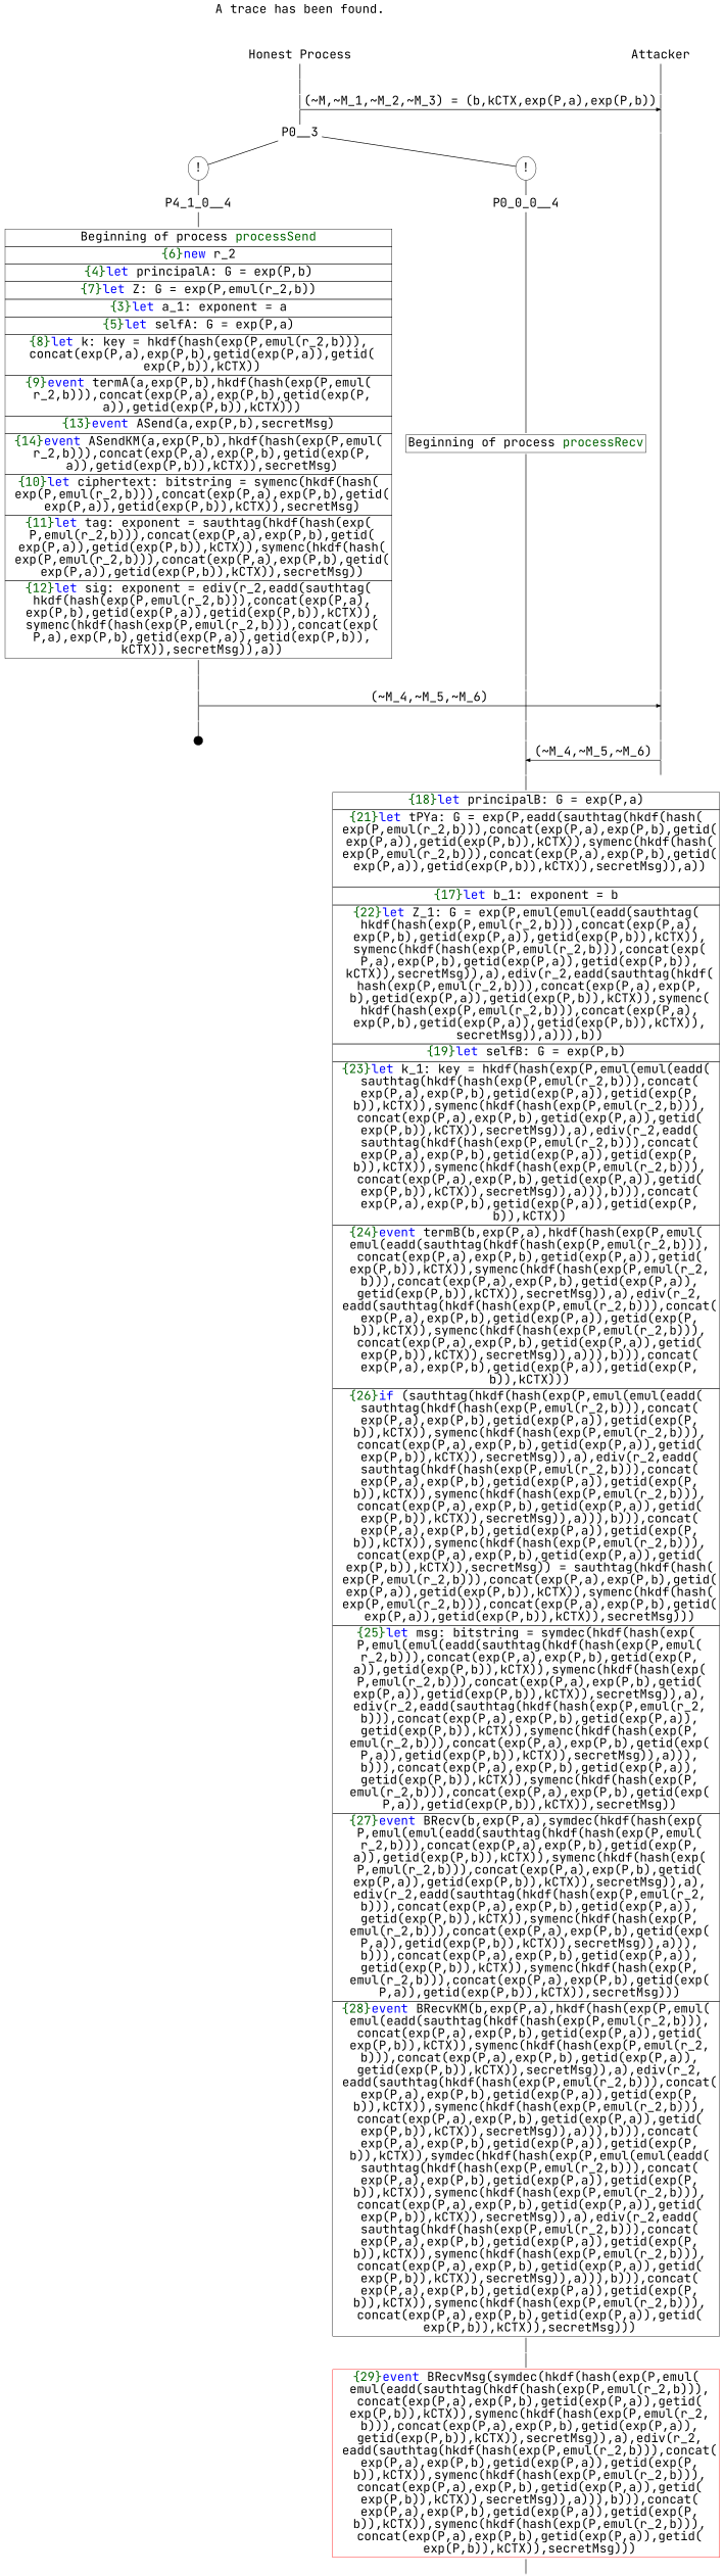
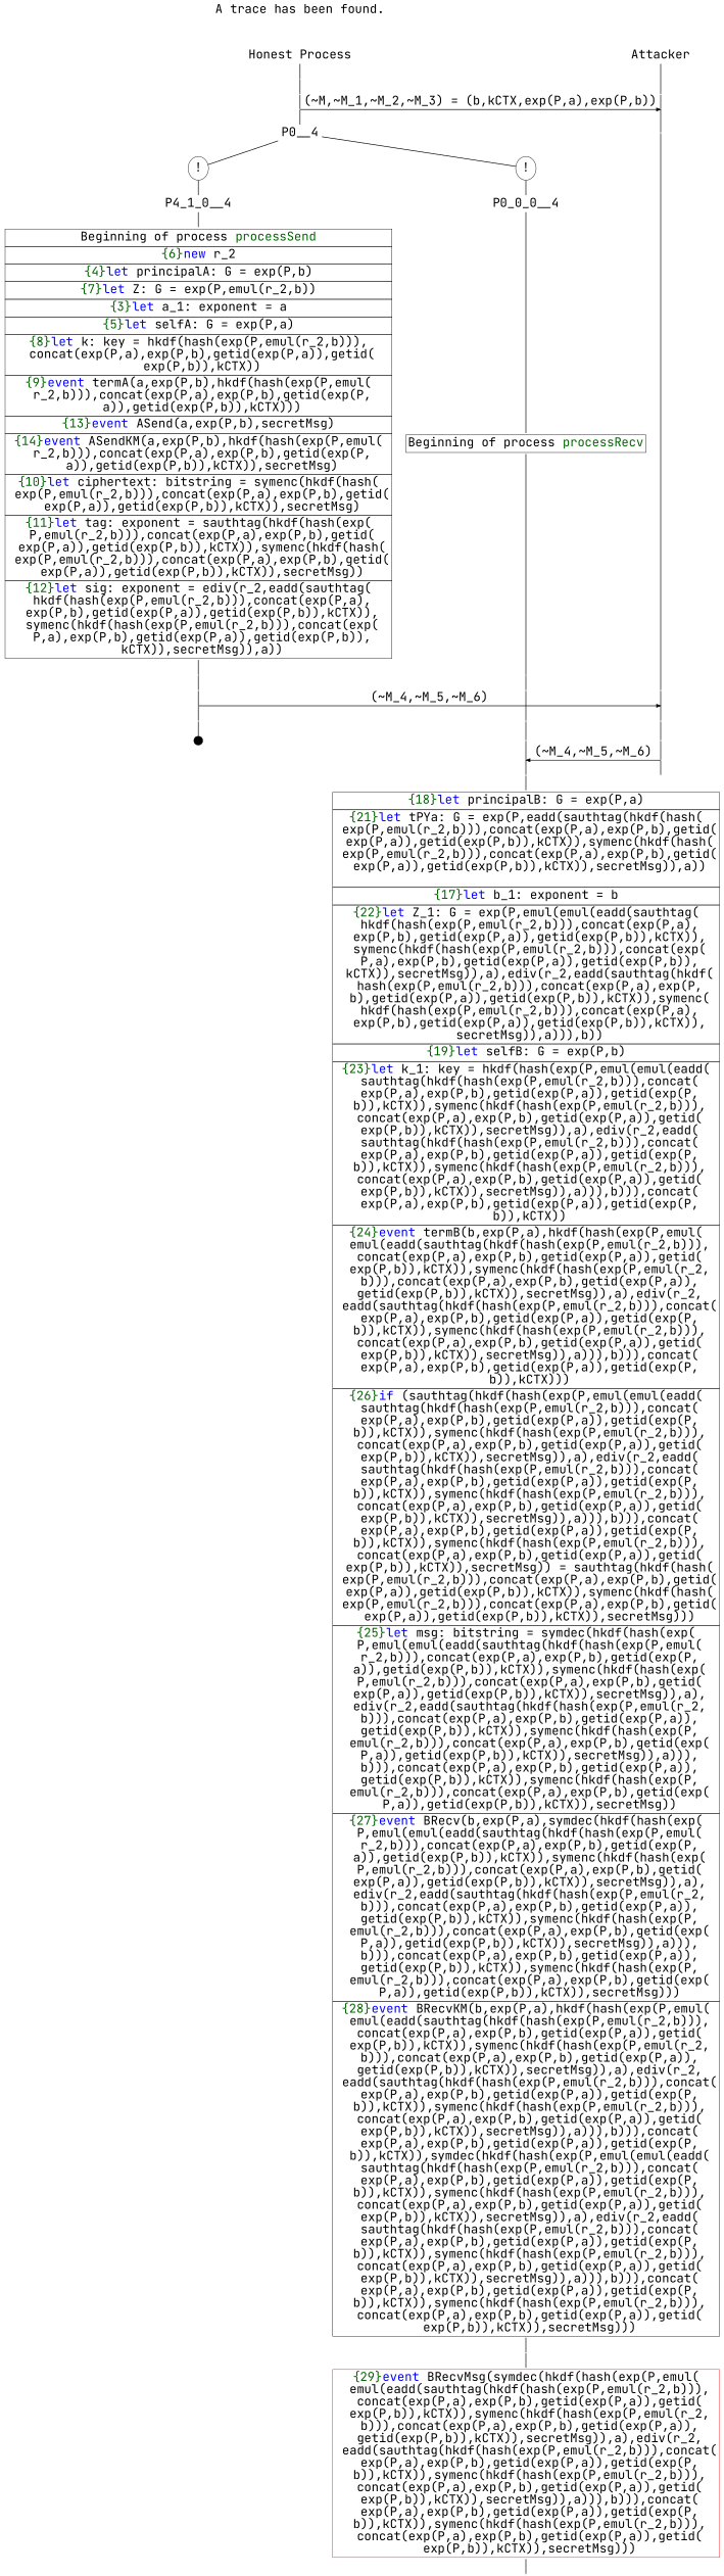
  digraph {
    fontname="JetBrains Mono"
    ordering=out
    node [fontname="JetBrains Mono" fontsize=30 shape=point]
    edge [arrowhead=none fontname="JetBrains Mono" fontsize=30 penwidth=1.6 weight=100]
    n1 [height=0 label="Honest Process" shape=plaintext width=0]
    n2 [height=0 label=Attacker shape=plaintext width=0]
    P0__2 [height=0 width=0]
    P__1 [height=0 width=0]
    P0__3 [height=0 width=0]
    P__2 [height=0 width=0]
-   P0__4 [fixedsize=false height=0 shape=none width=0 label=P0__3]
+   P0__4 [fixedsize=false height=0 shape=none width=0]
    P__3 [height=0 width=0]
    n9 [height=0 label="!" shape=ellipse width=0]
    n10 [height=0 label="!" shape=ellipse width=0]
    P0_1_0__7 [height=0 width=0]
    P0_0_0__7 [height=0 width=0]
    P__4 [height=0 width=0]
    P0_1_0__8 [height=0 width=0]
    P__5 [height=0 width=0]
    P0_1_0__9 [height=0 width=0]
    P0_0_0__8 [height=0 width=0]
    P__6 [height=0 width=0]
    P0_0_0__11 [height=0 width=0]
    P__9 [height=0 width=0]
    P0_0_0__9 [height=0 width=0]
    P__7 [height=0 width=0]
    P0_0_0__10 [height=0 width=0]
    P__8 [height=0 width=0]
    P0__1 [height=0 width=0]
    n26 [fixedsize=false height=0 label=P4_1_0__4 shape=none width=0]
    P0_0_0__4 [fixedsize=false height=0 shape=none width=0]
    P0_1_0__10 [height=0.3 width=0.3]
    n29 [height=0 label=<<TABLE BORDER="0" CELLBORDER="1" CELLSPACING="0" CELLPADDING="4"> <TR><TD><FONT COLOR="darkgreen">{18}</FONT><FONT COLOR="blue">let</FONT> principalB: G = exp(P,a)</TD></TR><TR><TD><FONT COLOR="darkgreen">{21}</FONT><FONT COLOR="blue">let</FONT> tPYa: G = exp(P,eadd(sauthtag(hkdf(hash(<br/> exp(P,emul(r_2,b))),concat(exp(P,a),exp(P,b),getid(<br/> exp(P,a)),getid(exp(P,b)),kCTX)),symenc(hkdf(hash(<br/> exp(P,emul(r_2,b))),concat(exp(P,a),exp(P,b),getid(<br/> exp(P,a)),getid(exp(P,b)),kCTX)),secretMsg)),a))<br/> </TD></TR><TR><TD><FONT COLOR="darkgreen">{17}</FONT><FONT COLOR="blue">let</FONT> b_1: exponent = b</TD></TR><TR><TD><FONT COLOR="darkgreen">{22}</FONT><FONT COLOR="blue">let</FONT> Z_1: G = exp(P,emul(emul(eadd(sauthtag(<br/> hkdf(hash(exp(P,emul(r_2,b))),concat(exp(P,a),<br/> exp(P,b),getid(exp(P,a)),getid(exp(P,b)),kCTX)),<br/> symenc(hkdf(hash(exp(P,emul(r_2,b))),concat(exp(<br/> P,a),exp(P,b),getid(exp(P,a)),getid(exp(P,b)),<br/> kCTX)),secretMsg)),a),ediv(r_2,eadd(sauthtag(hkdf(<br/> hash(exp(P,emul(r_2,b))),concat(exp(P,a),exp(P,<br/> b),getid(exp(P,a)),getid(exp(P,b)),kCTX)),symenc(<br/> hkdf(hash(exp(P,emul(r_2,b))),concat(exp(P,a),<br/> exp(P,b),getid(exp(P,a)),getid(exp(P,b)),kCTX)),<br/> secretMsg)),a))),b))</TD></TR><TR><TD><FONT COLOR="darkgreen">{19}</FONT><FONT COLOR="blue">let</FONT> selfB: G = exp(P,b)</TD></TR><TR><TD><FONT COLOR="darkgreen">{23}</FONT><FONT COLOR="blue">let</FONT> k_1: key = hkdf(hash(exp(P,emul(emul(eadd(<br/> sauthtag(hkdf(hash(exp(P,emul(r_2,b))),concat(<br/> exp(P,a),exp(P,b),getid(exp(P,a)),getid(exp(P,<br/> b)),kCTX)),symenc(hkdf(hash(exp(P,emul(r_2,b))),<br/> concat(exp(P,a),exp(P,b),getid(exp(P,a)),getid(<br/> exp(P,b)),kCTX)),secretMsg)),a),ediv(r_2,eadd(<br/> sauthtag(hkdf(hash(exp(P,emul(r_2,b))),concat(<br/> exp(P,a),exp(P,b),getid(exp(P,a)),getid(exp(P,<br/> b)),kCTX)),symenc(hkdf(hash(exp(P,emul(r_2,b))),<br/> concat(exp(P,a),exp(P,b),getid(exp(P,a)),getid(<br/> exp(P,b)),kCTX)),secretMsg)),a))),b))),concat(<br/> exp(P,a),exp(P,b),getid(exp(P,a)),getid(exp(P,<br/> b)),kCTX))</TD></TR><TR><TD><FONT COLOR="darkgreen">{24}</FONT><FONT COLOR="blue">event</FONT> termB(b,exp(P,a),hkdf(hash(exp(P,emul(<br/> emul(eadd(sauthtag(hkdf(hash(exp(P,emul(r_2,b))),<br/> concat(exp(P,a),exp(P,b),getid(exp(P,a)),getid(<br/> exp(P,b)),kCTX)),symenc(hkdf(hash(exp(P,emul(r_2,<br/> b))),concat(exp(P,a),exp(P,b),getid(exp(P,a)),<br/> getid(exp(P,b)),kCTX)),secretMsg)),a),ediv(r_2,<br/> eadd(sauthtag(hkdf(hash(exp(P,emul(r_2,b))),concat(<br/> exp(P,a),exp(P,b),getid(exp(P,a)),getid(exp(P,<br/> b)),kCTX)),symenc(hkdf(hash(exp(P,emul(r_2,b))),<br/> concat(exp(P,a),exp(P,b),getid(exp(P,a)),getid(<br/> exp(P,b)),kCTX)),secretMsg)),a))),b))),concat(<br/> exp(P,a),exp(P,b),getid(exp(P,a)),getid(exp(P,<br/> b)),kCTX)))</TD></TR><TR><TD><FONT COLOR="darkgreen">{26}</FONT><FONT COLOR="blue">if</FONT> (sauthtag(hkdf(hash(exp(P,emul(emul(eadd(<br/> sauthtag(hkdf(hash(exp(P,emul(r_2,b))),concat(<br/> exp(P,a),exp(P,b),getid(exp(P,a)),getid(exp(P,<br/> b)),kCTX)),symenc(hkdf(hash(exp(P,emul(r_2,b))),<br/> concat(exp(P,a),exp(P,b),getid(exp(P,a)),getid(<br/> exp(P,b)),kCTX)),secretMsg)),a),ediv(r_2,eadd(<br/> sauthtag(hkdf(hash(exp(P,emul(r_2,b))),concat(<br/> exp(P,a),exp(P,b),getid(exp(P,a)),getid(exp(P,<br/> b)),kCTX)),symenc(hkdf(hash(exp(P,emul(r_2,b))),<br/> concat(exp(P,a),exp(P,b),getid(exp(P,a)),getid(<br/> exp(P,b)),kCTX)),secretMsg)),a))),b))),concat(<br/> exp(P,a),exp(P,b),getid(exp(P,a)),getid(exp(P,<br/> b)),kCTX)),symenc(hkdf(hash(exp(P,emul(r_2,b))),<br/> concat(exp(P,a),exp(P,b),getid(exp(P,a)),getid(<br/> exp(P,b)),kCTX)),secretMsg)) = sauthtag(hkdf(hash(<br/> exp(P,emul(r_2,b))),concat(exp(P,a),exp(P,b),getid(<br/> exp(P,a)),getid(exp(P,b)),kCTX)),symenc(hkdf(hash(<br/> exp(P,emul(r_2,b))),concat(exp(P,a),exp(P,b),getid(<br/> exp(P,a)),getid(exp(P,b)),kCTX)),secretMsg)))</TD></TR><TR><TD><FONT COLOR="darkgreen">{25}</FONT><FONT COLOR="blue">let</FONT> msg: bitstring = symdec(hkdf(hash(exp(<br/> P,emul(emul(eadd(sauthtag(hkdf(hash(exp(P,emul(<br/> r_2,b))),concat(exp(P,a),exp(P,b),getid(exp(P,<br/> a)),getid(exp(P,b)),kCTX)),symenc(hkdf(hash(exp(<br/> P,emul(r_2,b))),concat(exp(P,a),exp(P,b),getid(<br/> exp(P,a)),getid(exp(P,b)),kCTX)),secretMsg)),a),<br/> ediv(r_2,eadd(sauthtag(hkdf(hash(exp(P,emul(r_2,<br/> b))),concat(exp(P,a),exp(P,b),getid(exp(P,a)),<br/> getid(exp(P,b)),kCTX)),symenc(hkdf(hash(exp(P,<br/> emul(r_2,b))),concat(exp(P,a),exp(P,b),getid(exp(<br/> P,a)),getid(exp(P,b)),kCTX)),secretMsg)),a))),<br/> b))),concat(exp(P,a),exp(P,b),getid(exp(P,a)),<br/> getid(exp(P,b)),kCTX)),symenc(hkdf(hash(exp(P,<br/> emul(r_2,b))),concat(exp(P,a),exp(P,b),getid(exp(<br/> P,a)),getid(exp(P,b)),kCTX)),secretMsg))</TD></TR><TR><TD><FONT COLOR="darkgreen">{27}</FONT><FONT COLOR="blue">event</FONT> BRecv(b,exp(P,a),symdec(hkdf(hash(exp(<br/> P,emul(emul(eadd(sauthtag(hkdf(hash(exp(P,emul(<br/> r_2,b))),concat(exp(P,a),exp(P,b),getid(exp(P,<br/> a)),getid(exp(P,b)),kCTX)),symenc(hkdf(hash(exp(<br/> P,emul(r_2,b))),concat(exp(P,a),exp(P,b),getid(<br/> exp(P,a)),getid(exp(P,b)),kCTX)),secretMsg)),a),<br/> ediv(r_2,eadd(sauthtag(hkdf(hash(exp(P,emul(r_2,<br/> b))),concat(exp(P,a),exp(P,b),getid(exp(P,a)),<br/> getid(exp(P,b)),kCTX)),symenc(hkdf(hash(exp(P,<br/> emul(r_2,b))),concat(exp(P,a),exp(P,b),getid(exp(<br/> P,a)),getid(exp(P,b)),kCTX)),secretMsg)),a))),<br/> b))),concat(exp(P,a),exp(P,b),getid(exp(P,a)),<br/> getid(exp(P,b)),kCTX)),symenc(hkdf(hash(exp(P,<br/> emul(r_2,b))),concat(exp(P,a),exp(P,b),getid(exp(<br/> P,a)),getid(exp(P,b)),kCTX)),secretMsg)))</TD></TR><TR><TD><FONT COLOR="darkgreen">{28}</FONT><FONT COLOR="blue">event</FONT> BRecvKM(b,exp(P,a),hkdf(hash(exp(P,emul(<br/> emul(eadd(sauthtag(hkdf(hash(exp(P,emul(r_2,b))),<br/> concat(exp(P,a),exp(P,b),getid(exp(P,a)),getid(<br/> exp(P,b)),kCTX)),symenc(hkdf(hash(exp(P,emul(r_2,<br/> b))),concat(exp(P,a),exp(P,b),getid(exp(P,a)),<br/> getid(exp(P,b)),kCTX)),secretMsg)),a),ediv(r_2,<br/> eadd(sauthtag(hkdf(hash(exp(P,emul(r_2,b))),concat(<br/> exp(P,a),exp(P,b),getid(exp(P,a)),getid(exp(P,<br/> b)),kCTX)),symenc(hkdf(hash(exp(P,emul(r_2,b))),<br/> concat(exp(P,a),exp(P,b),getid(exp(P,a)),getid(<br/> exp(P,b)),kCTX)),secretMsg)),a))),b))),concat(<br/> exp(P,a),exp(P,b),getid(exp(P,a)),getid(exp(P,<br/> b)),kCTX)),symdec(hkdf(hash(exp(P,emul(emul(eadd(<br/> sauthtag(hkdf(hash(exp(P,emul(r_2,b))),concat(<br/> exp(P,a),exp(P,b),getid(exp(P,a)),getid(exp(P,<br/> b)),kCTX)),symenc(hkdf(hash(exp(P,emul(r_2,b))),<br/> concat(exp(P,a),exp(P,b),getid(exp(P,a)),getid(<br/> exp(P,b)),kCTX)),secretMsg)),a),ediv(r_2,eadd(<br/> sauthtag(hkdf(hash(exp(P,emul(r_2,b))),concat(<br/> exp(P,a),exp(P,b),getid(exp(P,a)),getid(exp(P,<br/> b)),kCTX)),symenc(hkdf(hash(exp(P,emul(r_2,b))),<br/> concat(exp(P,a),exp(P,b),getid(exp(P,a)),getid(<br/> exp(P,b)),kCTX)),secretMsg)),a))),b))),concat(<br/> exp(P,a),exp(P,b),getid(exp(P,a)),getid(exp(P,<br/> b)),kCTX)),symenc(hkdf(hash(exp(P,emul(r_2,b))),<br/> concat(exp(P,a),exp(P,b),getid(exp(P,a)),getid(<br/> exp(P,b)),kCTX)),secretMsg)))</TD></TR></TABLE>> shape=plaintext width=0]
    n30 [height=0 label=<A trace has been found.<br/> > shape=plaintext width=0]
    n31 [height=0 label=<<TABLE BORDER="0" CELLBORDER="1" CELLSPACING="0" CELLPADDING="4"> <TR><TD>Beginning of process <FONT COLOR="darkgreen">processSend</FONT></TD></TR><TR><TD><FONT COLOR="darkgreen">{6}</FONT><FONT COLOR="blue">new </FONT>r_2</TD></TR><TR><TD><FONT COLOR="darkgreen">{4}</FONT><FONT COLOR="blue">let</FONT> principalA: G = exp(P,b)</TD></TR><TR><TD><FONT COLOR="darkgreen">{7}</FONT><FONT COLOR="blue">let</FONT> Z: G = exp(P,emul(r_2,b))</TD></TR><TR><TD><FONT COLOR="darkgreen">{3}</FONT><FONT COLOR="blue">let</FONT> a_1: exponent = a</TD></TR><TR><TD><FONT COLOR="darkgreen">{5}</FONT><FONT COLOR="blue">let</FONT> selfA: G = exp(P,a)</TD></TR><TR><TD><FONT COLOR="darkgreen">{8}</FONT><FONT COLOR="blue">let</FONT> k: key = hkdf(hash(exp(P,emul(r_2,b))),<br/> concat(exp(P,a),exp(P,b),getid(exp(P,a)),getid(<br/> exp(P,b)),kCTX))</TD></TR><TR><TD><FONT COLOR="darkgreen">{9}</FONT><FONT COLOR="blue">event</FONT> termA(a,exp(P,b),hkdf(hash(exp(P,emul(<br/> r_2,b))),concat(exp(P,a),exp(P,b),getid(exp(P,<br/> a)),getid(exp(P,b)),kCTX)))</TD></TR><TR><TD><FONT COLOR="darkgreen">{13}</FONT><FONT COLOR="blue">event</FONT> ASend(a,exp(P,b),secretMsg)</TD></TR><TR><TD><FONT COLOR="darkgreen">{14}</FONT><FONT COLOR="blue">event</FONT> ASendKM(a,exp(P,b),hkdf(hash(exp(P,emul(<br/> r_2,b))),concat(exp(P,a),exp(P,b),getid(exp(P,<br/> a)),getid(exp(P,b)),kCTX)),secretMsg)</TD></TR><TR><TD><FONT COLOR="darkgreen">{10}</FONT><FONT COLOR="blue">let</FONT> ciphertext: bitstring = symenc(hkdf(hash(<br/> exp(P,emul(r_2,b))),concat(exp(P,a),exp(P,b),getid(<br/> exp(P,a)),getid(exp(P,b)),kCTX)),secretMsg)</TD></TR><TR><TD><FONT COLOR="darkgreen">{11}</FONT><FONT COLOR="blue">let</FONT> tag: exponent = sauthtag(hkdf(hash(exp(<br/> P,emul(r_2,b))),concat(exp(P,a),exp(P,b),getid(<br/> exp(P,a)),getid(exp(P,b)),kCTX)),symenc(hkdf(hash(<br/> exp(P,emul(r_2,b))),concat(exp(P,a),exp(P,b),getid(<br/> exp(P,a)),getid(exp(P,b)),kCTX)),secretMsg))</TD></TR><TR><TD><FONT COLOR="darkgreen">{12}</FONT><FONT COLOR="blue">let</FONT> sig: exponent = ediv(r_2,eadd(sauthtag(<br/> hkdf(hash(exp(P,emul(r_2,b))),concat(exp(P,a),<br/> exp(P,b),getid(exp(P,a)),getid(exp(P,b)),kCTX)),<br/> symenc(hkdf(hash(exp(P,emul(r_2,b))),concat(exp(<br/> P,a),exp(P,b),getid(exp(P,a)),getid(exp(P,b)),<br/> kCTX)),secretMsg)),a))</TD></TR></TABLE>> shape=plaintext width=0]
    n32 [height=0 label=<<TABLE BORDER="0" CELLBORDER="1" CELLSPACING="0" CELLPADDING="4"> <TR><TD>Beginning of process <FONT COLOR="darkgreen">processRecv</FONT></TD></TR></TABLE>> shape=plaintext width=0]
    P0_0_0__6 [height=0 width=0]
    P0_1_0__6 [height=0 width=0]
    P0_0_0__13 [height=0 width=0]
    n36 [color=red height=0 label=<<TABLE BORDER="0" CELLBORDER="1" CELLSPACING="0" CELLPADDING="4"> <TR><TD><FONT COLOR="darkgreen">{29}</FONT><FONT COLOR="blue">event</FONT> BRecvMsg(symdec(hkdf(hash(exp(P,emul(<br/> emul(eadd(sauthtag(hkdf(hash(exp(P,emul(r_2,b))),<br/> concat(exp(P,a),exp(P,b),getid(exp(P,a)),getid(<br/> exp(P,b)),kCTX)),symenc(hkdf(hash(exp(P,emul(r_2,<br/> b))),concat(exp(P,a),exp(P,b),getid(exp(P,a)),<br/> getid(exp(P,b)),kCTX)),secretMsg)),a),ediv(r_2,<br/> eadd(sauthtag(hkdf(hash(exp(P,emul(r_2,b))),concat(<br/> exp(P,a),exp(P,b),getid(exp(P,a)),getid(exp(P,<br/> b)),kCTX)),symenc(hkdf(hash(exp(P,emul(r_2,b))),<br/> concat(exp(P,a),exp(P,b),getid(exp(P,a)),getid(<br/> exp(P,b)),kCTX)),secretMsg)),a))),b))),concat(<br/> exp(P,a),exp(P,b),getid(exp(P,a)),getid(exp(P,<br/> b)),kCTX)),symenc(hkdf(hash(exp(P,emul(r_2,b))),<br/> concat(exp(P,a),exp(P,b),getid(exp(P,a)),getid(<br/> exp(P,b)),kCTX)),secretMsg)))</TD></TR></TABLE>> shape=plaintext width=0]
    P0_0_0__15 [height=0 width=0]
    subgraph sub_1 {
      rank=same
      n1
      n2
    }
    subgraph sub_2 {
      rank=same
      P0__2
      P__1
    }
    subgraph sub_3 {
      rank=same
      P0__3
      P__2
    }
    subgraph sub_4 {
      rank=same
      P0__4
      P__3
    }
    subgraph sub_5 {
      rank=same
      n9
      n10
    }
    subgraph sub_6 {
      rank=same
      P0_1_0__7
      P0_0_0__7
      P__4
    }
    subgraph sub_7 {
      rank=same
      P0_1_0__8
      P__5
    }
    subgraph sub_8 {
      rank=same
      P0_1_0__9
      P0_0_0__8
      P__6
    }
    subgraph sub_9 {
      rank=same
      P0_0_0__11
      P__9
    }
    subgraph sub_10 {
      rank=same
      P0_0_0__9
      P__7
    }
    subgraph sub_11 {
      rank=same
      P0_0_0__10
      P__8
    }
    n1 -> P0__1
    n2 -> P__1
    P0__2 -> P0__3
    P__1 -> P__2
    P0__3 -> P__2 [arrowhead=normal label=<(~M,~M_1,~M_2,~M_3) = (b,kCTX,exp(P,a),exp(P,b))> weight=""]
    P0__3 -> P0__4
    P__2 -> P__3
    P0__4 -> n9 [weight=""]
    P0__4 -> n10 [weight=""]
    P__3 -> P__4
    n9 -> n26
    n10 -> P0_0_0__4
    P0_1_0__7 -> P0_1_0__8
    P0_0_0__7 -> P0_0_0__8
    P__4 -> P__5
    P0_1_0__8 -> P__5 [arrowhead=normal label=<(~M_4,~M_5,~M_6)> weight=""]
    P0_1_0__8 -> P0_1_0__9
    P__5 -> P__6
    P0_1_0__9 -> P0_1_0__10
    P0_0_0__8 -> P0_0_0__9
    P__6 -> P__7
    P0_0_0__11 -> n29
    P0_0_0__9 -> P0_0_0__10
    P__7 -> P__8
    P0_0_0__10 -> P0_0_0__11
    P0_0_0__10 -> P__8 [arrowhead=normal dir=back label=<(~M_4,~M_5,~M_6)> weight=""]
    P__8 -> P__9
    P0__1 -> P0__2
    n26 -> n31
    P0_0_0__4 -> n32
    n29 -> P0_0_0__13
    n30 -> n1 [style=invisible]
    n31 -> P0_1_0__6
    n32 -> P0_0_0__6
    P0_0_0__6 -> P0_0_0__7
    P0_1_0__6 -> P0_1_0__7
    P0_0_0__13 -> n36
    n36 -> P0_0_0__15
  }
